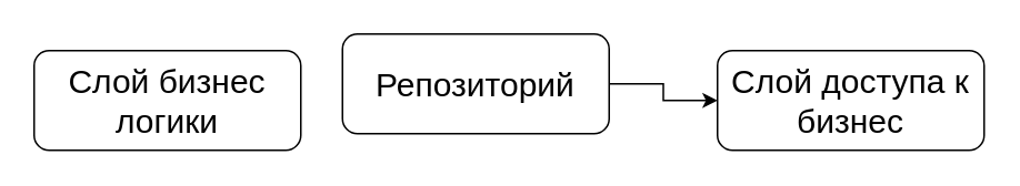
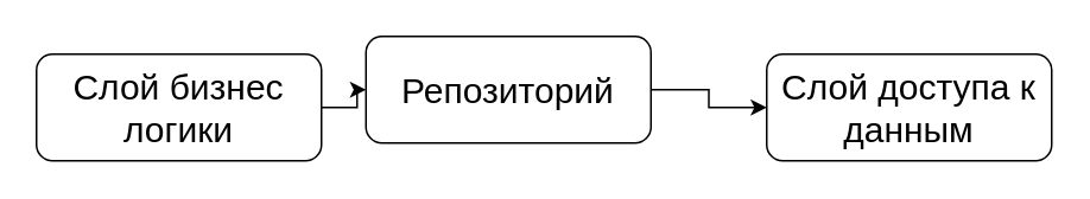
  <mxCell id="0" />
  <mxCell id="1" parent="0" />
  <mxCell id="2" value="" style="edgeStyle=orthogonalEdgeStyle;rounded=0;orthogonalLoop=1;jettySize=auto;html=1;" edge="1" parent="1" source="3" target="6"><mxGeometry relative="1" as="geometry" /></mxCell>
  <mxCell id="3" value="&lt;span style=&quot;font-size: 20px&quot;&gt;Репозиторий&lt;/span&gt;" style="rounded=1;whiteSpace=wrap;html=1;" vertex="1" parent="1"><mxGeometry x="205" y="20" width="160" height="60" as="geometry" /></mxCell>
+ <mxCell id="4" value="" style="edgeStyle=orthogonalEdgeStyle;rounded=0;orthogonalLoop=1;jettySize=auto;html=1;" edge="1" parent="1" source="5" target="3"><mxGeometry relative="1" as="geometry" /></mxCell>
  <mxCell id="5" value="&lt;span style=&quot;font-size: 20px&quot;&gt;Слой бизнес логики&lt;/span&gt;" style="rounded=1;whiteSpace=wrap;html=1;" vertex="1" parent="1"><mxGeometry x="20" y="30" width="160" height="60" as="geometry" /></mxCell>
- <mxCell id="6" value="&lt;span style=&quot;font-size: 20px&quot;&gt;Слой доступа к бизнес&lt;/span&gt;" style="rounded=1;whiteSpace=wrap;html=1;" vertex="1" parent="1"><mxGeometry x="430" y="30" width="160" height="60" as="geometry" /></mxCell>
+ <mxCell id="6" value="&lt;span style=&quot;font-size: 20px&quot;&gt;Слой доступа к данным&lt;/span&gt;" style="rounded=1;whiteSpace=wrap;html=1;" vertex="1" parent="1"><mxGeometry x="430" y="30" width="160" height="60" as="geometry" /></mxCell>
